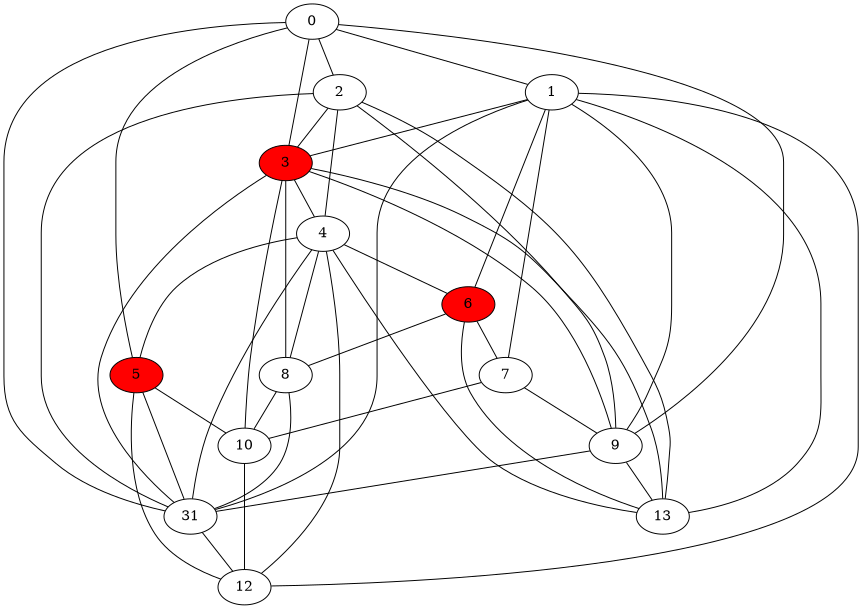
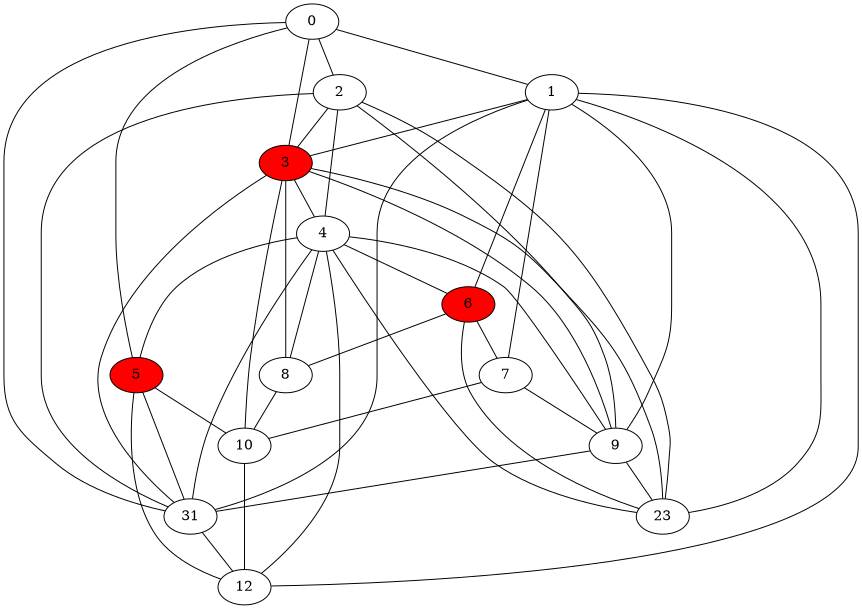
  graph {
    0
    1
    2
    3 [fillcolor=red style=filled]
    5 [fillcolor=red style=filled]
    9
    n7 [label=31]
    6 [fillcolor=red style=filled]
    7
    12
-   13
+   13 [label=23]
    4
    8
    10
    0 -- 1
    0 -- 2
    0 -- 3
    0 -- 5
-   0 -- 9
+   4 -- 9
    0 -- n7
    1 -- 3
    1 -- 9
    1 -- n7
    1 -- 6
    1 -- 7
    1 -- 12
    1 -- 13
    2 -- 3
    2 -- 9
    2 -- n7
    2 -- 13
    2 -- 4
    3 -- 9
    3 -- n7
    3 -- 13
    3 -- 4
    3 -- 8
    3 -- 10
    5 -- n7
    5 -- 12
    5 -- 10
    9 -- n7
    9 -- 13
    n7 -- 12
    6 -- 7
    6 -- 13
    6 -- 8
    7 -- 9
    7 -- 10
    4 -- 5
    4 -- n7
    4 -- 6
    4 -- 12
    4 -- 13
    4 -- 8
-   8 -- n7
    8 -- 10
    10 -- 12
  }
